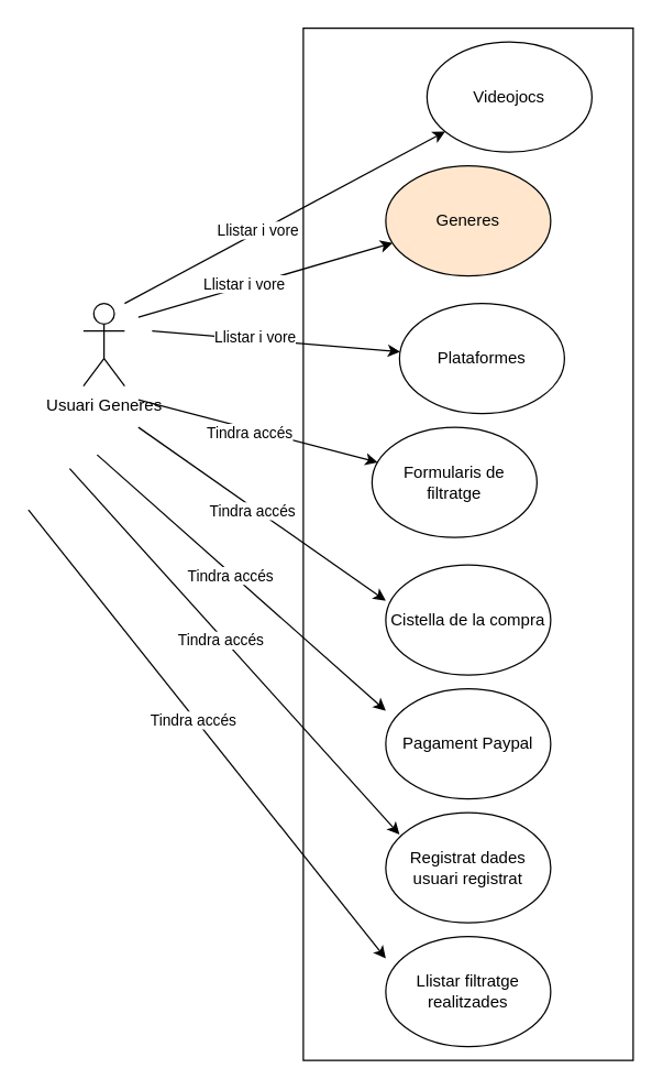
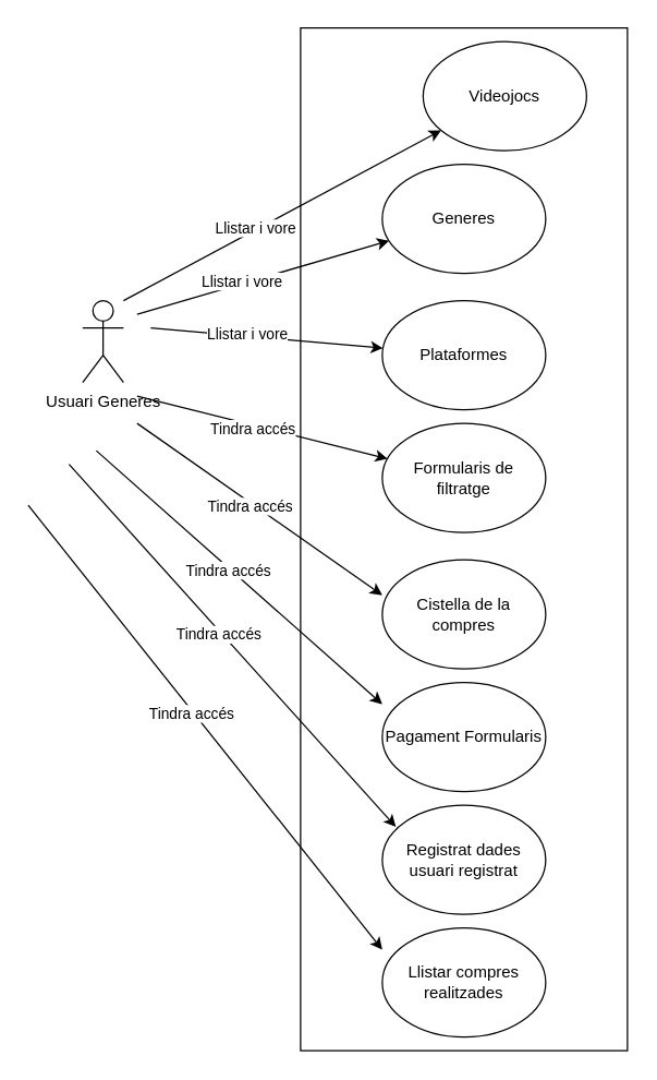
  <mxCell id="0" />
  <mxCell id="1" parent="0" />
  <mxCell id="2" value="Usuari Generes" style="shape=umlActor;verticalLabelPosition=bottom;verticalAlign=top;html=1;outlineConnect=0;" vertex="1" parent="1"><mxGeometry x="60" y="220" width="30" height="60" as="geometry" /></mxCell>
  <mxCell id="3" value="" style="rounded=0;whiteSpace=wrap;html=1;" vertex="1" parent="1"><mxGeometry x="220" y="20" width="240" height="750" as="geometry" /></mxCell>
  <mxCell id="4" value="Videojocs" style="ellipse;whiteSpace=wrap;html=1;" vertex="1" parent="1"><mxGeometry x="310" y="30" width="120" height="80" as="geometry" /></mxCell>
- <mxCell id="5" value="Generes" style="ellipse;whiteSpace=wrap;html=1;fillColor=#ffe6cc;" vertex="1" parent="1"><mxGeometry x="280" y="120" width="120" height="80" as="geometry" /></mxCell>
- <mxCell id="6" value="Plataformes" style="ellipse;whiteSpace=wrap;html=1;" vertex="1" parent="1"><mxGeometry x="290" y="220" width="120" height="80" as="geometry" /></mxCell>
+ <mxCell id="5" value="Generes" style="ellipse;whiteSpace=wrap;html=1;" vertex="1" parent="1"><mxGeometry x="280" y="120" width="120" height="80" as="geometry" /></mxCell>
+ <mxCell id="6" value="Plataformes" style="ellipse;whiteSpace=wrap;html=1;" vertex="1" parent="1"><mxGeometry x="280" y="220" width="120" height="80" as="geometry" /></mxCell>
  <mxCell id="7" value="" style="endArrow=classic;html=1;rounded=0;" edge="1" parent="1" target="4"><mxGeometry width="50" height="50" relative="1" as="geometry"><mxPoint x="90" y="220" as="sourcePoint" /><mxPoint x="140" y="170" as="targetPoint" /></mxGeometry></mxCell>
  <mxCell id="8" value="Llistar i vore" style="edgeLabel;html=1;align=center;verticalAlign=middle;resizable=0;points=[];" vertex="1" connectable="0" parent="7"><mxGeometry x="-0.171" y="2" relative="1" as="geometry"><mxPoint as="offset" /></mxGeometry></mxCell>
  <mxCell id="9" value="" style="endArrow=classic;html=1;rounded=0;" edge="1" parent="1" target="5"><mxGeometry width="50" height="50" relative="1" as="geometry"><mxPoint x="100" y="230" as="sourcePoint" /><mxPoint x="305.402" y="106.759" as="targetPoint" /></mxGeometry></mxCell>
  <mxCell id="10" value="&lt;span style=&quot;color: rgb(0, 0, 0); font-family: Helvetica; font-size: 11px; font-style: normal; font-variant-ligatures: normal; font-variant-caps: normal; font-weight: 400; letter-spacing: normal; orphans: 2; text-align: center; text-indent: 0px; text-transform: none; widows: 2; word-spacing: 0px; -webkit-text-stroke-width: 0px; background-color: rgb(255, 255, 255); text-decoration-thickness: initial; text-decoration-style: initial; text-decoration-color: initial; float: none; display: inline !important;&quot;&gt;Llistar i vore&lt;/span&gt;" style="edgeLabel;html=1;align=center;verticalAlign=middle;resizable=0;points=[];" vertex="1" connectable="0" parent="9"><mxGeometry x="-0.171" y="2" relative="1" as="geometry"><mxPoint as="offset" /></mxGeometry></mxCell>
  <mxCell id="11" value="" style="endArrow=classic;html=1;rounded=0;" edge="1" parent="1" target="6"><mxGeometry width="50" height="50" relative="1" as="geometry"><mxPoint x="110" y="240" as="sourcePoint" /><mxPoint x="295.031" y="186.033" as="targetPoint" /></mxGeometry></mxCell>
  <mxCell id="12" value="&lt;span style=&quot;color: rgb(0, 0, 0); font-family: Helvetica; font-size: 11px; font-style: normal; font-variant-ligatures: normal; font-variant-caps: normal; font-weight: 400; letter-spacing: normal; orphans: 2; text-align: center; text-indent: 0px; text-transform: none; widows: 2; word-spacing: 0px; -webkit-text-stroke-width: 0px; background-color: rgb(255, 255, 255); text-decoration-thickness: initial; text-decoration-style: initial; text-decoration-color: initial; float: none; display: inline !important;&quot;&gt;Llistar i vore&lt;/span&gt;" style="edgeLabel;html=1;align=center;verticalAlign=middle;resizable=0;points=[];" vertex="1" connectable="0" parent="11"><mxGeometry x="-0.171" y="2" relative="1" as="geometry"><mxPoint as="offset" /></mxGeometry></mxCell>
- <mxCell id="13" value="Formularis de &lt;br&gt;filtratge" style="ellipse;whiteSpace=wrap;html=1;" vertex="1" parent="1"><mxGeometry x="270" y="310" width="120" height="80" as="geometry" /></mxCell>
+ <mxCell id="13" value="Formularis de &lt;br&gt;filtratge" style="ellipse;whiteSpace=wrap;html=1;" vertex="1" parent="1"><mxGeometry x="280" y="310" width="120" height="80" as="geometry" /></mxCell>
  <mxCell id="14" value="" style="endArrow=classic;html=1;rounded=0;" edge="1" parent="1" target="13"><mxGeometry width="50" height="50" relative="1" as="geometry"><mxPoint x="100" y="290" as="sourcePoint" /><mxPoint x="280" y="560" as="targetPoint" /></mxGeometry></mxCell>
  <mxCell id="15" value="Tindra accés" style="edgeLabel;html=1;align=center;verticalAlign=middle;resizable=0;points=[];" vertex="1" connectable="0" parent="14"><mxGeometry x="-0.071" y="-2" relative="1" as="geometry"><mxPoint as="offset" /></mxGeometry></mxCell>
- <mxCell id="16" value="Cistella de la compra" style="ellipse;whiteSpace=wrap;html=1;" vertex="1" parent="1"><mxGeometry x="280" y="410" width="120" height="80" as="geometry" /></mxCell>
- <mxCell id="17" value="Pagament Paypal" style="ellipse;whiteSpace=wrap;html=1;" vertex="1" parent="1"><mxGeometry x="280" y="500" width="120" height="80" as="geometry" /></mxCell>
+ <mxCell id="16" value="Cistella de la compres" style="ellipse;whiteSpace=wrap;html=1;" vertex="1" parent="1"><mxGeometry x="280" y="410" width="120" height="80" as="geometry" /></mxCell>
+ <mxCell id="17" value="Pagament Formularis" style="ellipse;whiteSpace=wrap;html=1;" vertex="1" parent="1"><mxGeometry x="280" y="500" width="120" height="80" as="geometry" /></mxCell>
  <mxCell id="18" value="Registrat dades&lt;br&gt;usuari registrat" style="ellipse;whiteSpace=wrap;html=1;" vertex="1" parent="1"><mxGeometry x="280" y="590" width="120" height="80" as="geometry" /></mxCell>
  <mxCell id="19" value="" style="endArrow=classic;html=1;rounded=0;" edge="1" parent="1"><mxGeometry width="50" height="50" relative="1" as="geometry"><mxPoint x="100" y="310" as="sourcePoint" /><mxPoint x="280" y="435.955" as="targetPoint" /></mxGeometry></mxCell>
  <mxCell id="20" value="Tindra accés" style="edgeLabel;html=1;align=center;verticalAlign=middle;resizable=0;points=[];" vertex="1" connectable="0" parent="19"><mxGeometry x="-0.071" y="-2" relative="1" as="geometry"><mxPoint as="offset" /></mxGeometry></mxCell>
  <mxCell id="21" value="" style="endArrow=classic;html=1;rounded=0;" edge="1" parent="1"><mxGeometry width="50" height="50" relative="1" as="geometry"><mxPoint x="70" y="330" as="sourcePoint" /><mxPoint x="280" y="515.955" as="targetPoint" /></mxGeometry></mxCell>
  <mxCell id="22" value="Tindra accés" style="edgeLabel;html=1;align=center;verticalAlign=middle;resizable=0;points=[];" vertex="1" connectable="0" parent="21"><mxGeometry x="-0.071" y="-2" relative="1" as="geometry"><mxPoint as="offset" /></mxGeometry></mxCell>
- <mxCell id="23" value="Llistar filtratge&lt;br&gt;realitzades" style="ellipse;whiteSpace=wrap;html=1;" vertex="1" parent="1"><mxGeometry x="280" y="680" width="120" height="80" as="geometry" /></mxCell>
+ <mxCell id="23" value="Llistar compres&lt;br&gt;realitzades" style="ellipse;whiteSpace=wrap;html=1;" vertex="1" parent="1"><mxGeometry x="280" y="680" width="120" height="80" as="geometry" /></mxCell>
  <mxCell id="24" value="" style="endArrow=classic;html=1;rounded=0;" edge="1" parent="1"><mxGeometry width="50" height="50" relative="1" as="geometry"><mxPoint x="50" y="340" as="sourcePoint" /><mxPoint x="290" y="605.955" as="targetPoint" /></mxGeometry></mxCell>
  <mxCell id="25" value="Tindra accés" style="edgeLabel;html=1;align=center;verticalAlign=middle;resizable=0;points=[];" vertex="1" connectable="0" parent="24"><mxGeometry x="-0.071" y="-2" relative="1" as="geometry"><mxPoint as="offset" /></mxGeometry></mxCell>
  <mxCell id="26" value="" style="endArrow=classic;html=1;rounded=0;" edge="1" parent="1"><mxGeometry width="50" height="50" relative="1" as="geometry"><mxPoint x="20" y="370" as="sourcePoint" /><mxPoint x="280" y="695.955" as="targetPoint" /></mxGeometry></mxCell>
  <mxCell id="27" value="Tindra accés" style="edgeLabel;html=1;align=center;verticalAlign=middle;resizable=0;points=[];" vertex="1" connectable="0" parent="26"><mxGeometry x="-0.071" y="-2" relative="1" as="geometry"><mxPoint as="offset" /></mxGeometry></mxCell>
